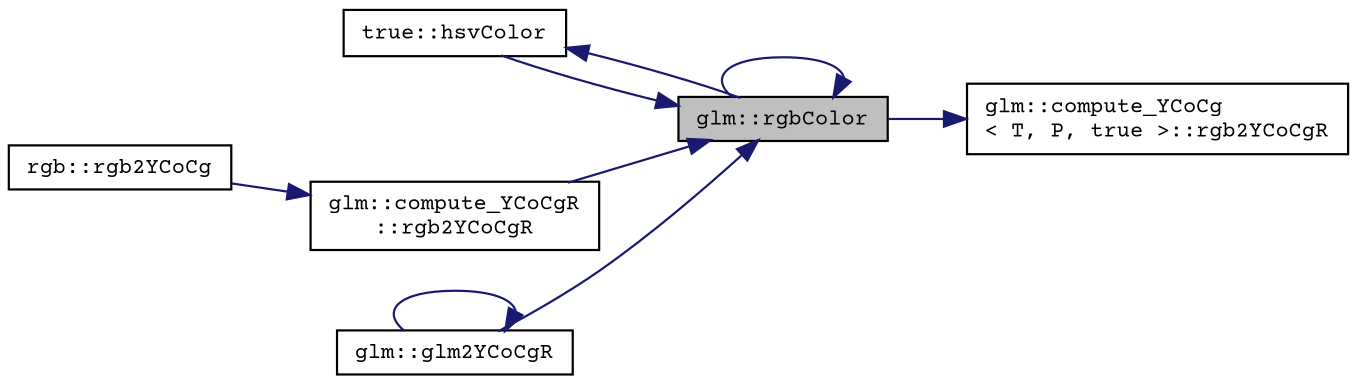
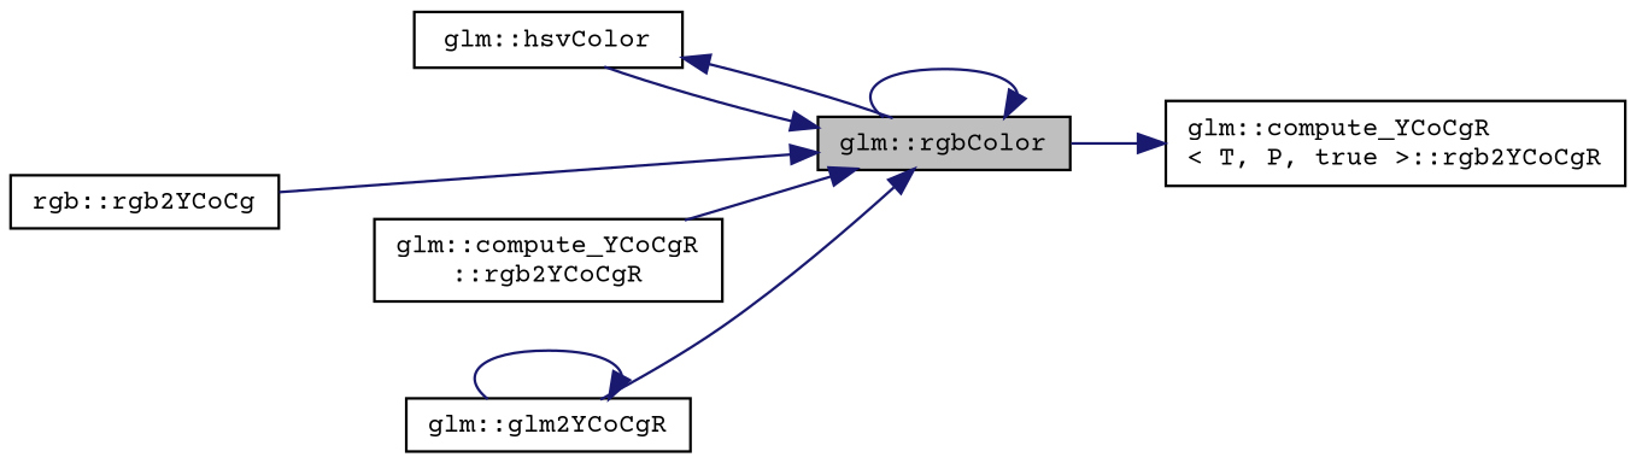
  digraph {
    fontname="Courier Prime"
    rankdir=RL
    node [color=black fillcolor=white fontname="Courier Prime" fontsize=10 shape=record style=filled]
    edge [color=midnightblue dir=back fontname="Courier Prime" fontsize=10 labelfontname=Helvetica labelfontsize=10 style=solid]
    n1 [fillcolor=grey75 fontcolor=black height=0.2 label="glm::rgbColor" width=0.4]
-   n2 [height=0.2 label="true::hsvColor" width=0.4]
+   n2 [height=0.2 label="glm::hsvColor" width=0.4]
    n3 [height=0.2 label="rgb::rgb2YCoCg" width=0.4]
    n4 [height=0.2 label="glm::compute_YCoCgR\l::rgb2YCoCgR" width=0.4]
    n5 [height=0.2 label="glm::glm2YCoCgR" width=0.4]
-   n6 [height=0.2 label="glm::compute_YCoCg\l\< T, P, true \>::rgb2YCoCgR" width=0.4]
+   n6 [height=0.2 label="glm::compute_YCoCgR\l\< T, P, true \>::rgb2YCoCgR" width=0.4]
    n1 -> n1
    n1 -> n2
-   n4 -> n3
+   n1 -> n3
    n1 -> n4
    n1 -> n5
    n2 -> n1
    n5 -> n5
    n6 -> n1
  }
